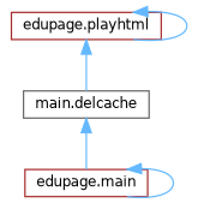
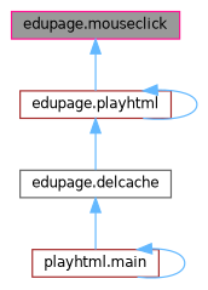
  digraph {
    rankdir=TB
    node [color=brown fillcolor=white fontname=Helvetica fontsize=10 shape=box style=filled]
    edge [color=steelblue1 dir=back fontname=Helvetica fontsize=10 labelfontname=Helvetica labelfontsize=10 style=solid]
+   n1 [color=deeppink fillcolor=grey60 fontcolor=black height=0.2 label="edupage.mouseclick" width=0.4]
    n2 [height=0.2 label="edupage.playhtml" width=0.4]
-   n3 [color=gray40 height=0.2 label="main.delcache" width=0.4]
-   n4 [height=0.2 label="edupage.main" width=0.4]
+   n3 [color=gray40 height=0.2 label="edupage.delcache" width=0.4]
+   n4 [height=0.2 label="playhtml.main" width=0.4]
+   n1 -> n2
    n2 -> n2
    n2 -> n3
    n3 -> n4
    n4 -> n4
  }
